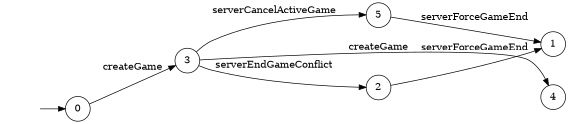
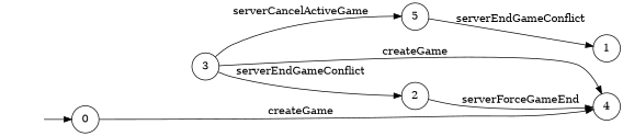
  digraph {
    rankdir=LR
    node [shape=circle]
    "" [shape=plaintext]
    n2 [label=0]
    n3 [label=3]
    n4 [label=2]
    n5 [label=1]
    n6 [label=5]
    n7 [label=4]
    "" -> n2
-   n2 -> n3 [label=createGame]
+   n2 -> n7 [label=createGame]
    n3 -> n4 [label=serverEndGameConflict]
    n3 -> n6 [label=serverCancelActiveGame]
    n3 -> n7 [label=createGame]
-   n4 -> n5 [label=serverForceGameEnd]
-   n6 -> n5 [label=serverForceGameEnd]
+   n4 -> n7 [label=serverForceGameEnd]
+   n6 -> n5 [label=serverEndGameConflict]
  }
